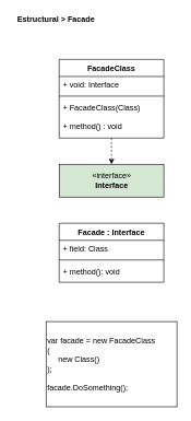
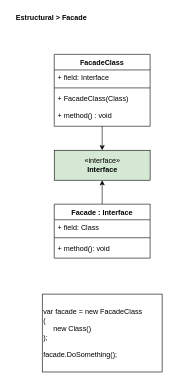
  <mxCell id="0" />
  <mxCell id="1" parent="0" />
  <mxCell id="2" value="&lt;span&gt;var facade = new FacadeClass&lt;br&gt;(&lt;br&gt;&amp;nbsp; &amp;nbsp; &amp;nbsp;new Class()&lt;br&gt;);&lt;br&gt;&lt;br&gt;facade.DoSomething();&lt;br&gt;&lt;/span&gt;" style="rounded=0;whiteSpace=wrap;html=1;align=left;labelBackgroundColor=#ffffff;" parent="1" vertex="1"><mxGeometry x="70" y="490" width="200" height="130" as="geometry" /></mxCell>
  <mxCell id="3" value="&lt;b&gt;Estructural &amp;gt; Facade&lt;/b&gt;" style="text;html=1;align=center;verticalAlign=middle;resizable=0;points=[];autosize=1;" parent="1" vertex="1"><mxGeometry width="130" height="20" as="geometry" x="20" y="20" /></mxCell>
  <mxCell id="4" value="«interface»&lt;br&gt;&lt;b&gt;Interface&lt;/b&gt;" style="html=1;fillColor=#d5e8d4;" parent="1" vertex="1"><mxGeometry x="90" y="250" width="160" height="50" as="geometry" /></mxCell>
- <mxCell id="6" style="edgeStyle=orthogonalEdgeStyle;rounded=0;orthogonalLoop=1;jettySize=auto;html=1;entryX=0.5;entryY=0;entryDx=0;entryDy=0;dashed=1;" edge="1" parent="1" source="11" target="4"><mxGeometry relative="1" as="geometry" /></mxCell>
+ <mxCell id="5" style="edgeStyle=orthogonalEdgeStyle;rounded=0;orthogonalLoop=1;jettySize=auto;html=1;entryX=0.5;entryY=1;entryDx=0;entryDy=0;" parent="1" source="7" target="4" edge="1"><mxGeometry relative="1" as="geometry" /></mxCell>
+ <mxCell id="6" style="edgeStyle=orthogonalEdgeStyle;rounded=0;orthogonalLoop=1;jettySize=auto;html=1;entryX=0.5;entryY=0;entryDx=0;entryDy=0;" edge="1" parent="1" source="11" target="4"><mxGeometry relative="1" as="geometry" /></mxCell>
  <mxCell id="7" value="Facade : Interface" style="swimlane;fontStyle=1;align=center;verticalAlign=top;childLayout=stackLayout;horizontal=1;startSize=26;horizontalStack=0;resizeParent=1;resizeParentMax=0;resizeLast=0;collapsible=1;marginBottom=0;" parent="1" vertex="1"><mxGeometry x="90" y="340" width="160" height="90" as="geometry" /></mxCell>
  <mxCell id="8" value="+ field: Class" style="text;strokeColor=none;fillColor=none;align=left;verticalAlign=top;spacingLeft=4;spacingRight=4;overflow=hidden;rotatable=0;points=[[0,0.5],[1,0.5]];portConstraint=eastwest;" parent="7" vertex="1"><mxGeometry y="26" width="160" height="26" as="geometry" /></mxCell>
  <mxCell id="9" value="" style="line;strokeWidth=1;fillColor=none;align=left;verticalAlign=middle;spacingTop=-1;spacingLeft=3;spacingRight=3;rotatable=0;labelPosition=right;points=[];portConstraint=eastwest;" parent="7" vertex="1"><mxGeometry y="52" width="160" height="8" as="geometry" /></mxCell>
  <mxCell id="10" value="+ method(): void" style="text;strokeColor=none;fillColor=none;align=left;verticalAlign=top;spacingLeft=4;spacingRight=4;overflow=hidden;rotatable=0;points=[[0,0.5],[1,0.5]];portConstraint=eastwest;" parent="7" vertex="1"><mxGeometry y="60" width="160" height="30" as="geometry" /></mxCell>
  <mxCell id="11" value="FacadeClass" style="swimlane;fontStyle=1;align=center;verticalAlign=top;childLayout=stackLayout;horizontal=1;startSize=26;horizontalStack=0;resizeParent=1;resizeParentMax=0;resizeLast=0;collapsible=1;marginBottom=0;" parent="1" vertex="1"><mxGeometry x="90" y="90" width="160" height="120" as="geometry" /></mxCell>
- <mxCell id="12" value="+ void: Interface" style="text;strokeColor=none;fillColor=none;align=left;verticalAlign=top;spacingLeft=4;spacingRight=4;overflow=hidden;rotatable=0;points=[[0,0.5],[1,0.5]];portConstraint=eastwest;" vertex="1" parent="11"><mxGeometry y="26" width="160" height="26" as="geometry" /></mxCell>
+ <mxCell id="12" value="+ field: Interface" style="text;strokeColor=none;fillColor=none;align=left;verticalAlign=top;spacingLeft=4;spacingRight=4;overflow=hidden;rotatable=0;points=[[0,0.5],[1,0.5]];portConstraint=eastwest;" vertex="1" parent="11"><mxGeometry y="26" width="160" height="26" as="geometry" /></mxCell>
  <mxCell id="13" value="" style="line;strokeWidth=1;fillColor=none;align=left;verticalAlign=middle;spacingTop=-1;spacingLeft=3;spacingRight=3;rotatable=0;labelPosition=right;points=[];portConstraint=eastwest;" parent="11" vertex="1"><mxGeometry y="52" width="160" height="8" as="geometry" /></mxCell>
  <mxCell id="14" value="+ FacadeClass(Class) &#10;&#10;+ method() : void" style="text;strokeColor=none;fillColor=none;align=left;verticalAlign=top;spacingLeft=4;spacingRight=4;overflow=hidden;rotatable=0;points=[[0,0.5],[1,0.5]];portConstraint=eastwest;" parent="11" vertex="1"><mxGeometry y="60" width="160" height="60" as="geometry" /></mxCell>
